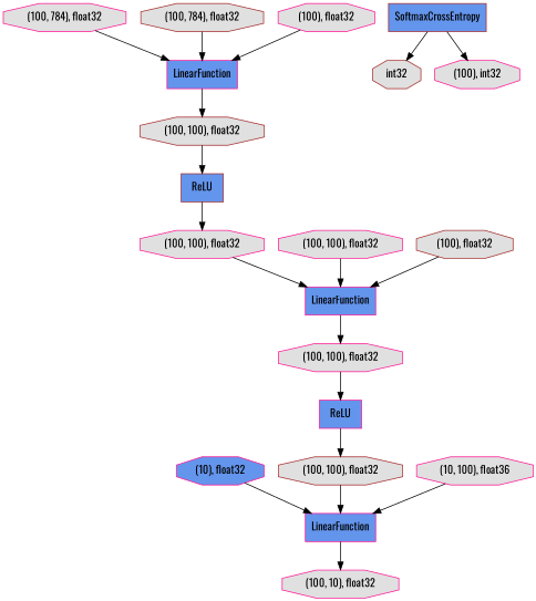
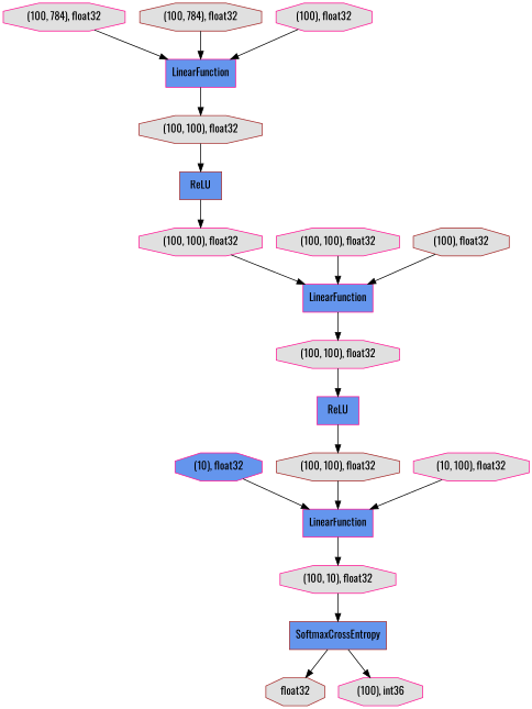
  digraph {
    fontname=Oswald
    rankdir=TB
    node [color=deeppink fillcolor="#E0E0E0" fontname=Oswald shape=octagon style=filled]
    edge [fontname=Oswald]
    n1 [fillcolor="#6495ED" label=LinearFunction shape=record]
    n2 [label="(100, 10), float32"]
    n3 [color=brown fillcolor="#6495ED" label=SoftmaxCrossEntropy shape=record]
    n4 [label="(100, 100), float32"]
    n5 [fillcolor="#6495ED" label=LinearFunction shape=record]
    n6 [label="(100, 100), float32"]
    n7 [fillcolor="#6495ED" label="(10), float32"]
-   n8 [color=brown label=int32]
-   n9 [label="(100), int32"]
+   n8 [color=brown label=float32]
+   n9 [label="(100), int36"]
    n10 [label="(100, 784), float32"]
    n11 [fillcolor="#6495ED" label=LinearFunction shape=record]
    n12 [color=brown label="(100, 100), float32"]
    n13 [color=brown fillcolor="#6495ED" label=ReLU shape=record]
    n14 [fillcolor="#6495ED" label=ReLU shape=record]
    n15 [color=brown label="(100, 784), float32"]
    n16 [label="(100, 100), float32"]
    n17 [color=brown label="(100, 100), float32"]
    n18 [color=brown label="(100), float32"]
-   n19 [label="(10, 100), float36"]
+   n19 [label="(10, 100), float32"]
    n20 [label="(100), float32"]
    n1 -> n2
+   n2 -> n3
    n3 -> n8
    n3 -> n9
    n4 -> n5
    n5 -> n6
    n6 -> n14
    n7 -> n1
    n10 -> n11
    n11 -> n12
    n12 -> n13
    n13 -> n4
    n14 -> n17
    n15 -> n11
    n16 -> n5
    n17 -> n1
    n18 -> n5
    n19 -> n1
    n20 -> n11
  }
